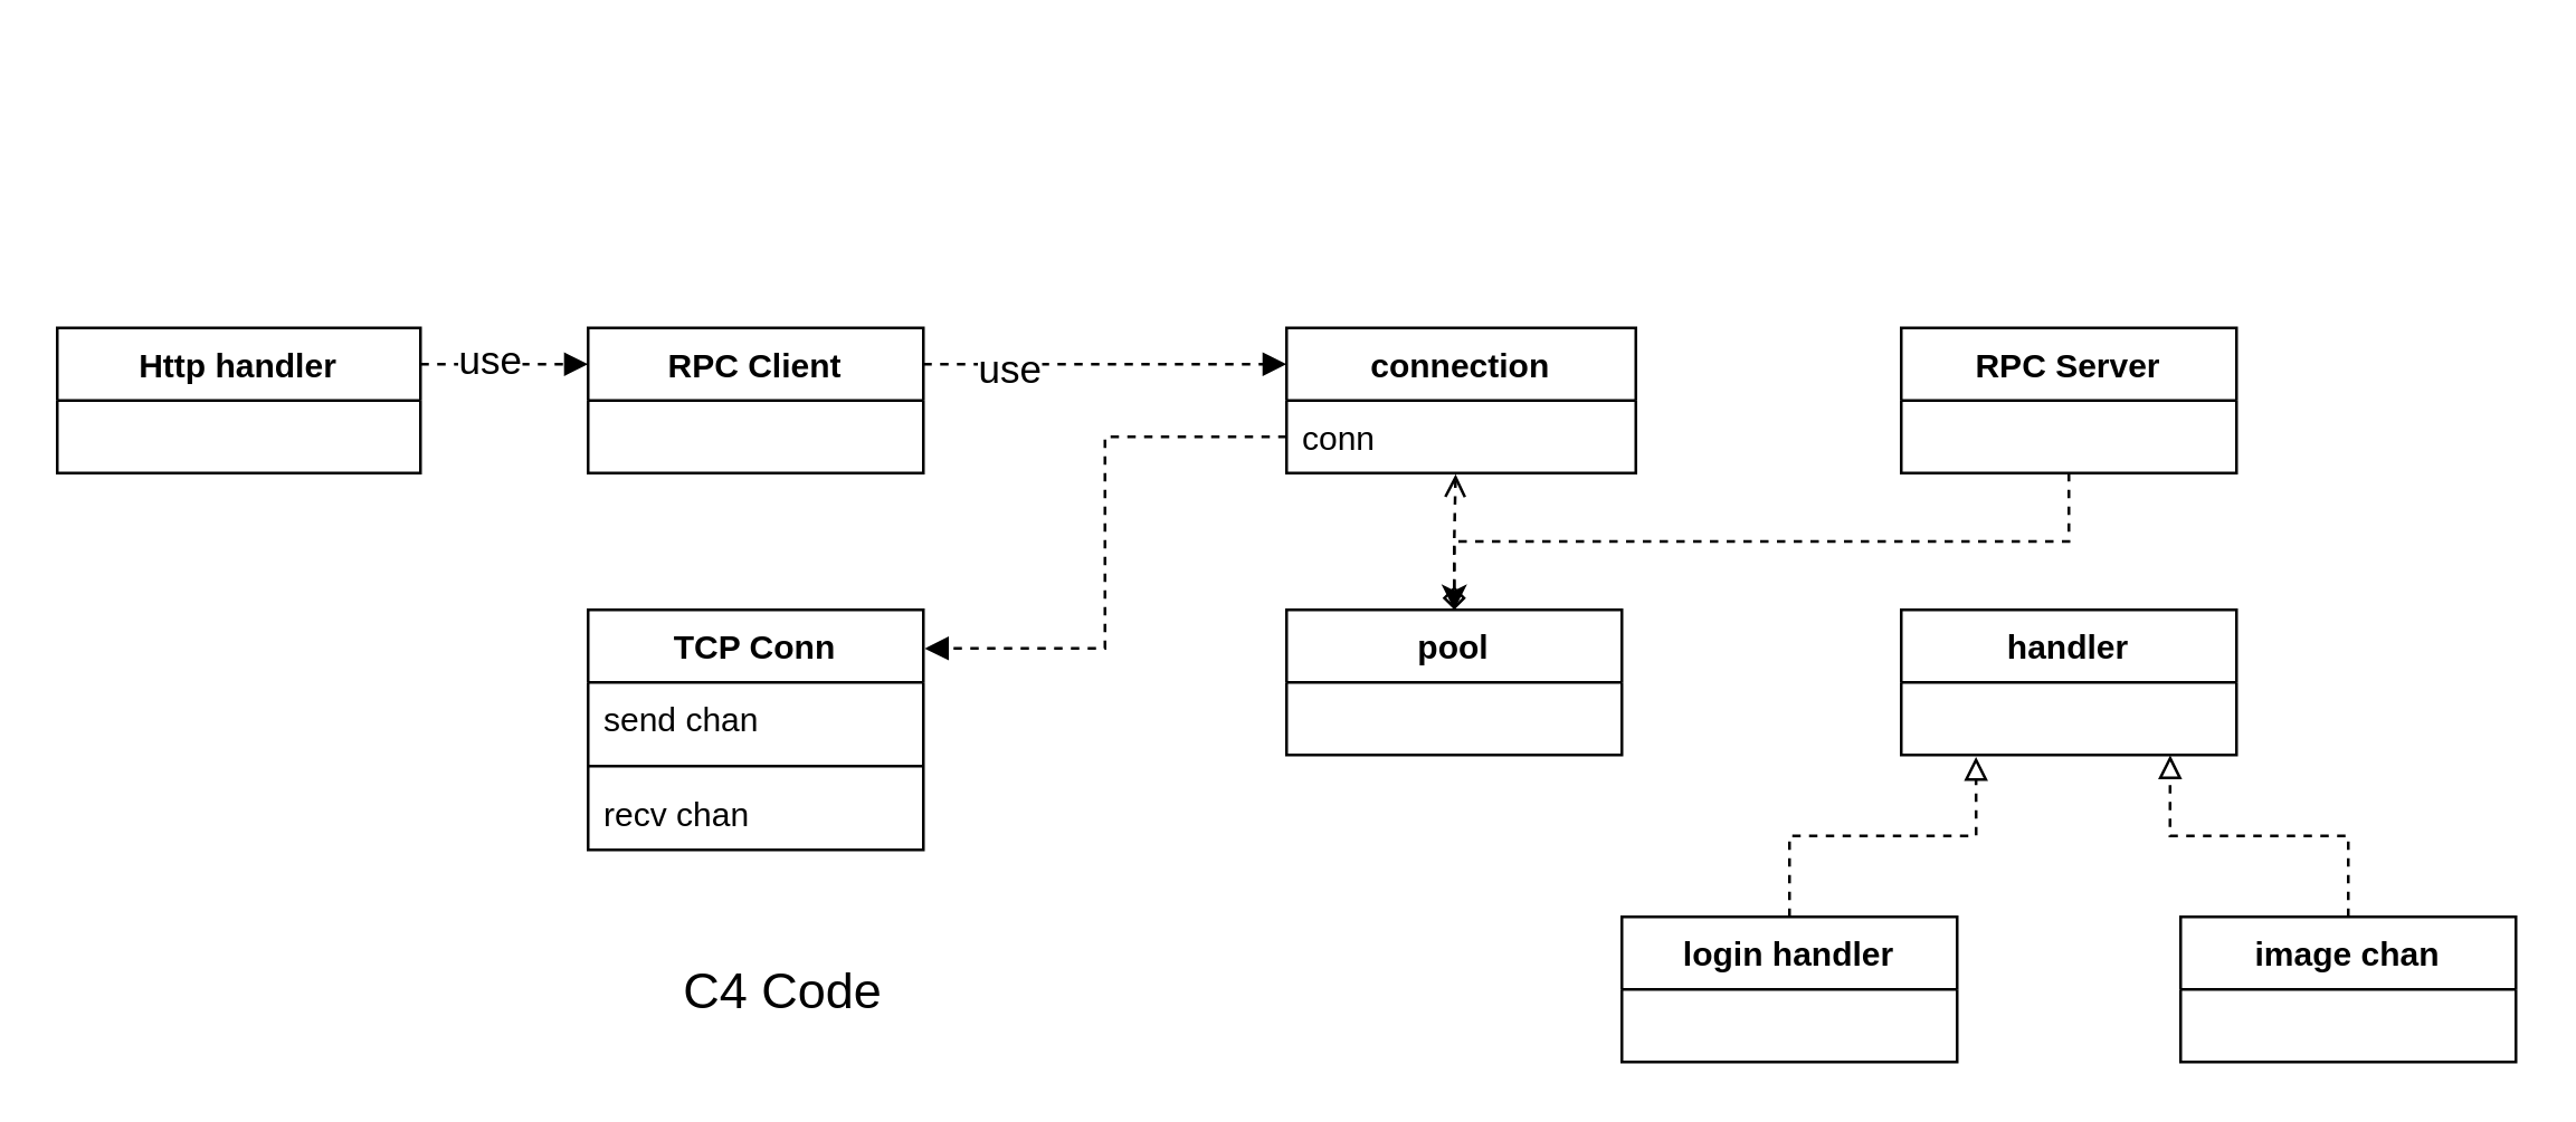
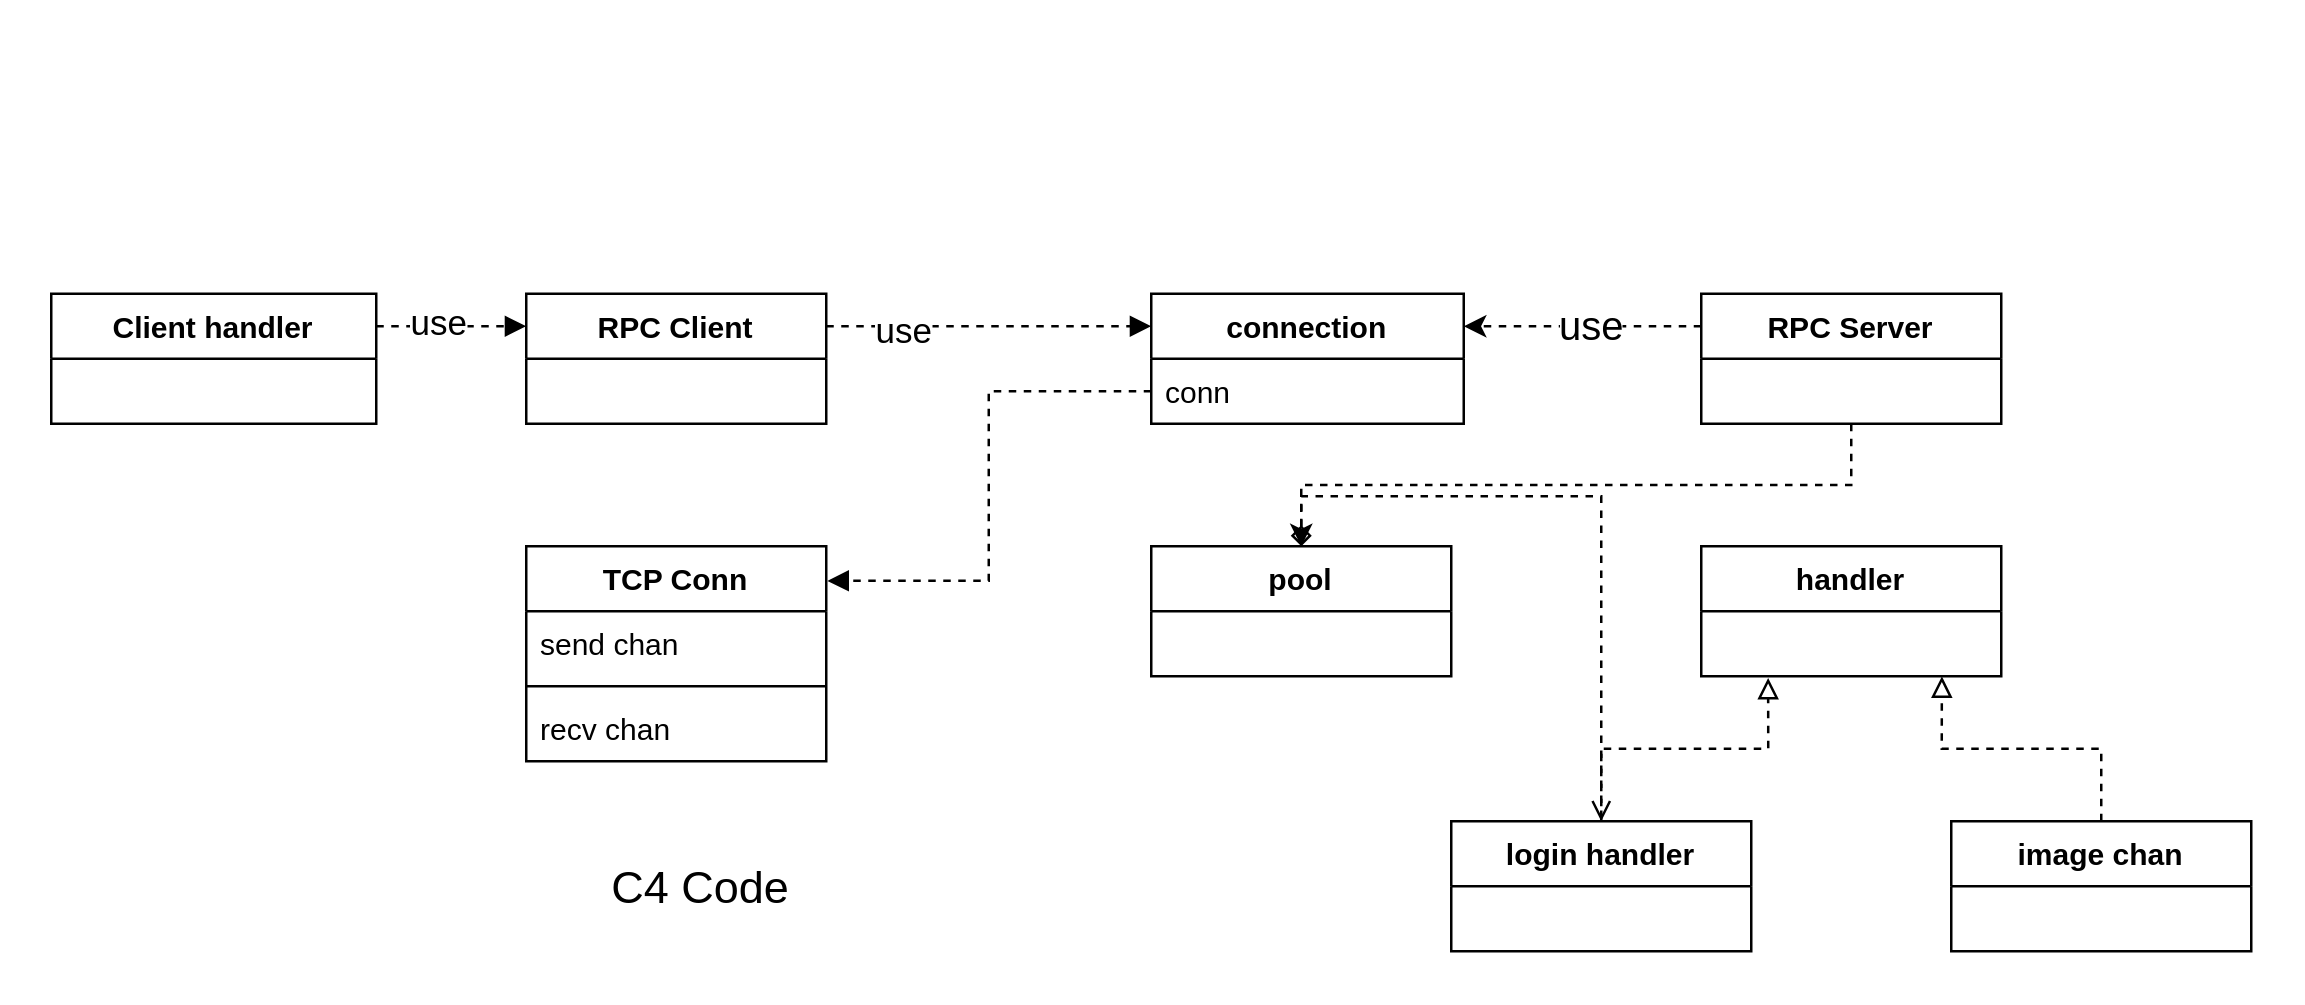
  <mxCell id="0" />
  <mxCell id="1" parent="0" />
  <mxCell id="2" value="&lt;font style=&quot;font-size: 18px&quot;&gt;C4 Code&lt;/font&gt;" style="text;html=1;strokeColor=none;fillColor=none;align=center;verticalAlign=middle;whiteSpace=wrap;rounded=0;" parent="1" vertex="1"><mxGeometry x="120" y="340" width="320" height="30" as="geometry" /></mxCell>
  <mxCell id="3" style="edgeStyle=orthogonalEdgeStyle;rounded=0;orthogonalLoop=1;jettySize=auto;html=1;exitX=1;exitY=0.25;exitDx=0;exitDy=0;entryX=0;entryY=0.25;entryDx=0;entryDy=0;dashed=1;fontSize=14;startArrow=none;startFill=0;endArrow=block;endFill=1;" parent="1" source="5" target="9" edge="1"><mxGeometry relative="1" as="geometry" /></mxCell>
  <mxCell id="4" value="use" style="edgeLabel;html=1;align=center;verticalAlign=middle;resizable=0;points=[];fontSize=14;" parent="3" vertex="1" connectable="0"><mxGeometry x="-0.52" y="2" relative="1" as="geometry"><mxPoint x="10" as="offset" /></mxGeometry></mxCell>
- <mxCell id="5" value="Http handler" style="swimlane;fontStyle=1;align=center;verticalAlign=top;childLayout=stackLayout;horizontal=1;startSize=26;horizontalStack=0;resizeParent=1;resizeParentMax=0;resizeLast=0;collapsible=1;marginBottom=0;" parent="1" vertex="1"><mxGeometry x="20" y="117" width="130" height="52" as="geometry" /></mxCell>
+ <mxCell id="5" value="Client handler" style="swimlane;fontStyle=1;align=center;verticalAlign=top;childLayout=stackLayout;horizontal=1;startSize=26;horizontalStack=0;resizeParent=1;resizeParentMax=0;resizeLast=0;collapsible=1;marginBottom=0;" parent="1" vertex="1"><mxGeometry x="20" y="117" width="130" height="52" as="geometry" /></mxCell>
  <mxCell id="6" value=" " style="text;strokeColor=none;fillColor=none;align=left;verticalAlign=top;spacingLeft=4;spacingRight=4;overflow=hidden;rotatable=0;points=[[0,0.5],[1,0.5]];portConstraint=eastwest;" parent="5" vertex="1"><mxGeometry y="26" width="130" height="26" as="geometry" /></mxCell>
  <mxCell id="7" style="edgeStyle=orthogonalEdgeStyle;rounded=0;orthogonalLoop=1;jettySize=auto;html=1;exitX=1;exitY=0.25;exitDx=0;exitDy=0;entryX=0;entryY=0.25;entryDx=0;entryDy=0;dashed=1;fontSize=18;startArrow=none;startFill=0;endArrow=block;endFill=1;" parent="1" source="9" target="11" edge="1"><mxGeometry relative="1" as="geometry" /></mxCell>
  <mxCell id="8" value="&lt;font style=&quot;font-size: 14px&quot;&gt;use&lt;/font&gt;" style="edgeLabel;html=1;align=center;verticalAlign=middle;resizable=0;points=[];fontSize=18;" parent="7" vertex="1" connectable="0"><mxGeometry x="-0.704" relative="1" as="geometry"><mxPoint x="11" as="offset" /></mxGeometry></mxCell>
  <mxCell id="9" value="RPC Client" style="swimlane;fontStyle=1;align=center;verticalAlign=top;childLayout=stackLayout;horizontal=1;startSize=26;horizontalStack=0;resizeParent=1;resizeParentMax=0;resizeLast=0;collapsible=1;marginBottom=0;" parent="1" vertex="1"><mxGeometry x="210" y="117" width="120" height="52" as="geometry" /></mxCell>
  <mxCell id="10" value=" " style="text;strokeColor=none;fillColor=none;align=left;verticalAlign=top;spacingLeft=4;spacingRight=4;overflow=hidden;rotatable=0;points=[[0,0.5],[1,0.5]];portConstraint=eastwest;" parent="9" vertex="1"><mxGeometry y="26" width="120" height="26" as="geometry" /></mxCell>
  <mxCell id="11" value="connection" style="swimlane;fontStyle=1;align=center;verticalAlign=top;childLayout=stackLayout;horizontal=1;startSize=26;horizontalStack=0;resizeParent=1;resizeParentMax=0;resizeLast=0;collapsible=1;marginBottom=0;" parent="1" vertex="1"><mxGeometry x="460" y="117" width="125" height="52" as="geometry" /></mxCell>
  <mxCell id="12" value="conn" style="text;strokeColor=none;fillColor=none;align=left;verticalAlign=top;spacingLeft=4;spacingRight=4;overflow=hidden;rotatable=0;points=[[0,0.5],[1,0.5]];portConstraint=eastwest;" parent="11" vertex="1"><mxGeometry y="26" width="125" height="26" as="geometry" /></mxCell>
- <mxCell id="13" style="edgeStyle=orthogonalEdgeStyle;rounded=0;orthogonalLoop=1;jettySize=auto;html=1;exitX=0.5;exitY=0;exitDx=0;exitDy=0;entryX=0.484;entryY=1.017;entryDx=0;entryDy=0;entryPerimeter=0;dashed=1;fontSize=18;endArrow=open;endFill=0;startArrow=diamond;startFill=0;" parent="1" source="14" target="12" edge="1"><mxGeometry relative="1" as="geometry" /></mxCell>
+ <mxCell id="13" style="edgeStyle=orthogonalEdgeStyle;rounded=0;orthogonalLoop=1;jettySize=auto;html=1;exitX=0.5;exitY=0;exitDx=0;exitDy=0;dashed=1;fontSize=18;endArrow=open;endFill=0;startArrow=diamond;startFill=0;" parent="1" source="14" target="24" edge="1"><mxGeometry relative="1" as="geometry" /></mxCell>
  <mxCell id="14" value="pool" style="swimlane;fontStyle=1;align=center;verticalAlign=top;childLayout=stackLayout;horizontal=1;startSize=26;horizontalStack=0;resizeParent=1;resizeParentMax=0;resizeLast=0;collapsible=1;marginBottom=0;" parent="1" vertex="1"><mxGeometry x="460" y="218" width="120" height="52" as="geometry" /></mxCell>
  <mxCell id="15" value=" " style="text;strokeColor=none;fillColor=none;align=left;verticalAlign=top;spacingLeft=4;spacingRight=4;overflow=hidden;rotatable=0;points=[[0,0.5],[1,0.5]];portConstraint=eastwest;" parent="1" vertex="1"><mxGeometry x="485" y="20" width="120" height="26" as="geometry" /></mxCell>
  <mxCell id="16" style="edgeStyle=orthogonalEdgeStyle;rounded=0;orthogonalLoop=1;jettySize=auto;html=1;exitX=0.5;exitY=1;exitDx=0;exitDy=0;dashed=1;fontSize=18;" parent="1" source="17" target="14" edge="1"><mxGeometry relative="1" as="geometry" /></mxCell>
  <mxCell id="17" value="RPC Server" style="swimlane;fontStyle=1;align=center;verticalAlign=top;childLayout=stackLayout;horizontal=1;startSize=26;horizontalStack=0;resizeParent=1;resizeParentMax=0;resizeLast=0;collapsible=1;marginBottom=0;" parent="1" vertex="1"><mxGeometry x="680" y="117" width="120" height="52" as="geometry" /></mxCell>
  <mxCell id="18" value=" " style="text;strokeColor=none;fillColor=none;align=left;verticalAlign=top;spacingLeft=4;spacingRight=4;overflow=hidden;rotatable=0;points=[[0,0.5],[1,0.5]];portConstraint=eastwest;" parent="17" vertex="1"><mxGeometry y="26" width="120" height="26" as="geometry" /></mxCell>
+ <mxCell id="19" style="edgeStyle=orthogonalEdgeStyle;rounded=0;orthogonalLoop=1;jettySize=auto;html=1;exitX=0;exitY=0.25;exitDx=0;exitDy=0;entryX=1;entryY=0.25;entryDx=0;entryDy=0;dashed=1;fontSize=18;" parent="1" source="17" target="11" edge="1"><mxGeometry relative="1" as="geometry"><mxPoint x="660" y="82" as="sourcePoint" /><mxPoint x="762" y="77.996" as="targetPoint" /></mxGeometry></mxCell>
+ <mxCell id="20" value="&lt;font style=&quot;font-size: 16px&quot;&gt;use&lt;/font&gt;" style="edgeLabel;html=1;align=center;verticalAlign=middle;resizable=0;points=[];fontSize=18;" parent="19" vertex="1" connectable="0"><mxGeometry x="-0.575" y="-1" relative="1" as="geometry"><mxPoint x="-25" as="offset" /></mxGeometry></mxCell>
  <mxCell id="21" value="handler" style="swimlane;fontStyle=1;align=center;verticalAlign=top;childLayout=stackLayout;horizontal=1;startSize=26;horizontalStack=0;resizeParent=1;resizeParentMax=0;resizeLast=0;collapsible=1;marginBottom=0;" parent="1" vertex="1"><mxGeometry x="680" y="218" width="120" height="52" as="geometry" /></mxCell>
  <mxCell id="22" value=" " style="text;strokeColor=none;fillColor=none;align=left;verticalAlign=top;spacingLeft=4;spacingRight=4;overflow=hidden;rotatable=0;points=[[0,0.5],[1,0.5]];portConstraint=eastwest;" parent="21" vertex="1"><mxGeometry y="26" width="120" height="26" as="geometry" /></mxCell>
  <mxCell id="23" style="edgeStyle=orthogonalEdgeStyle;rounded=0;orthogonalLoop=1;jettySize=auto;html=1;exitX=0.5;exitY=0;exitDx=0;exitDy=0;entryX=0.223;entryY=1.026;entryDx=0;entryDy=0;entryPerimeter=0;dashed=1;fontSize=18;endArrow=block;endFill=0;" parent="1" source="24" target="22" edge="1"><mxGeometry relative="1" as="geometry" /></mxCell>
  <mxCell id="24" value="login handler" style="swimlane;fontStyle=1;align=center;verticalAlign=top;childLayout=stackLayout;horizontal=1;startSize=26;horizontalStack=0;resizeParent=1;resizeParentMax=0;resizeLast=0;collapsible=1;marginBottom=0;" parent="1" vertex="1"><mxGeometry x="580" y="328" width="120" height="52" as="geometry" /></mxCell>
  <mxCell id="25" style="edgeStyle=orthogonalEdgeStyle;rounded=0;orthogonalLoop=1;jettySize=auto;html=1;exitX=0.5;exitY=0;exitDx=0;exitDy=0;entryX=0.802;entryY=1.002;entryDx=0;entryDy=0;entryPerimeter=0;dashed=1;fontSize=18;endArrow=block;endFill=0;" parent="1" source="26" target="22" edge="1"><mxGeometry relative="1" as="geometry" /></mxCell>
  <mxCell id="26" value="image chan" style="swimlane;fontStyle=1;align=center;verticalAlign=top;childLayout=stackLayout;horizontal=1;startSize=26;horizontalStack=0;resizeParent=1;resizeParentMax=0;resizeLast=0;collapsible=1;marginBottom=0;" parent="1" vertex="1"><mxGeometry x="780" y="328" width="120" height="52" as="geometry" /></mxCell>
  <mxCell id="27" value=" " style="text;strokeColor=none;fillColor=none;align=left;verticalAlign=top;spacingLeft=4;spacingRight=4;overflow=hidden;rotatable=0;points=[[0,0.5],[1,0.5]];portConstraint=eastwest;" parent="26" vertex="1"><mxGeometry y="26" width="120" height="26" as="geometry" /></mxCell>
  <mxCell id="28" value="TCP Conn" style="swimlane;fontStyle=1;align=center;verticalAlign=top;childLayout=stackLayout;horizontal=1;startSize=26;horizontalStack=0;resizeParent=1;resizeParentMax=0;resizeLast=0;collapsible=1;marginBottom=0;fontSize=12;" parent="1" vertex="1"><mxGeometry x="210" y="218" width="120" height="86" as="geometry" /></mxCell>
  <mxCell id="29" value="send chan" style="text;strokeColor=none;fillColor=none;align=left;verticalAlign=top;spacingLeft=4;spacingRight=4;overflow=hidden;rotatable=0;points=[[0,0.5],[1,0.5]];portConstraint=eastwest;fontSize=12;" parent="28" vertex="1"><mxGeometry y="26" width="120" height="26" as="geometry" /></mxCell>
  <mxCell id="30" value="" style="line;strokeWidth=1;fillColor=none;align=left;verticalAlign=middle;spacingTop=-1;spacingLeft=3;spacingRight=3;rotatable=0;labelPosition=right;points=[];portConstraint=eastwest;fontSize=12;" parent="28" vertex="1"><mxGeometry y="52" width="120" height="8" as="geometry" /></mxCell>
  <mxCell id="31" value="recv chan" style="text;strokeColor=none;fillColor=none;align=left;verticalAlign=top;spacingLeft=4;spacingRight=4;overflow=hidden;rotatable=0;points=[[0,0.5],[1,0.5]];portConstraint=eastwest;fontSize=12;" parent="28" vertex="1"><mxGeometry y="60" width="120" height="26" as="geometry" /></mxCell>
  <mxCell id="32" style="edgeStyle=orthogonalEdgeStyle;rounded=0;orthogonalLoop=1;jettySize=auto;html=1;exitX=0;exitY=0.5;exitDx=0;exitDy=0;entryX=1.004;entryY=0.161;entryDx=0;entryDy=0;entryPerimeter=0;dashed=1;fontSize=12;startArrow=none;startFill=0;endArrow=block;endFill=1;" parent="1" source="12" target="28" edge="1"><mxGeometry relative="1" as="geometry" /></mxCell>
